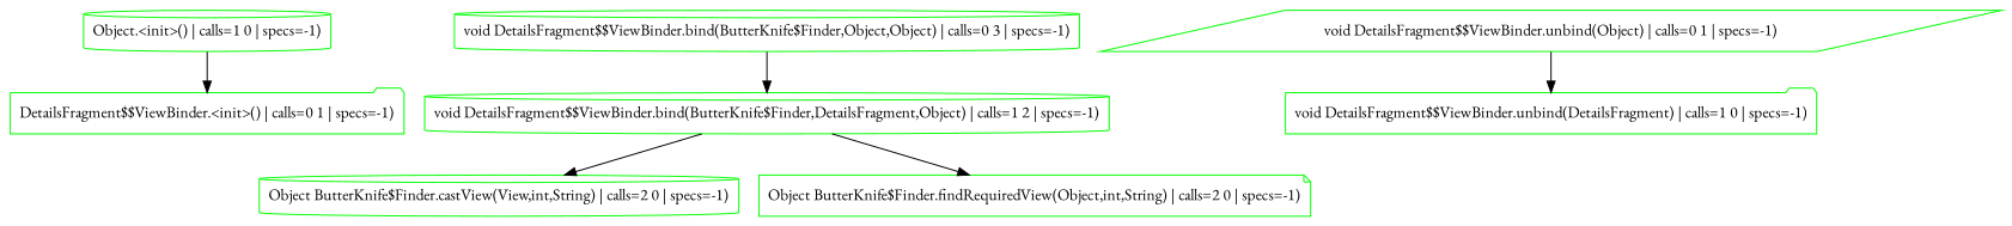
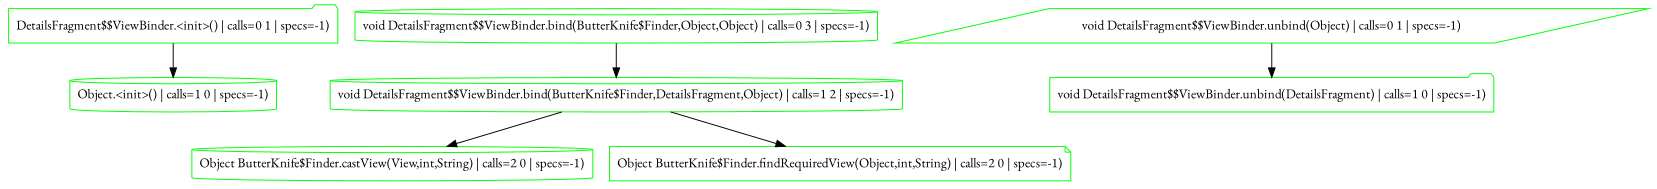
  digraph {
    fontname="EB Garamond"
    node [color=green shape=cylinder fontname="EB Garamond"]
    edge [fontname="EB Garamond"]
    n1 [label="DetailsFragment$$ViewBinder.<init>() | calls=0 1 | specs=-1)" shape=folder]
    n2 [label="Object.<init>() | calls=1 0 | specs=-1)"]
    n3 [label="void DetailsFragment$$ViewBinder.bind(ButterKnife$Finder,DetailsFragment,Object) | calls=1 2 | specs=-1)"]
    n4 [label="Object ButterKnife$Finder.castView(View,int,String) | calls=2 0 | specs=-1)"]
    n5 [label="Object ButterKnife$Finder.findRequiredView(Object,int,String) | calls=2 0 | specs=-1)" shape=note]
    n6 [label="void DetailsFragment$$ViewBinder.bind(ButterKnife$Finder,Object,Object) | calls=0 3 | specs=-1)"]
    n7 [label="void DetailsFragment$$ViewBinder.unbind(DetailsFragment) | calls=1 0 | specs=-1)" shape=folder]
    n8 [label="void DetailsFragment$$ViewBinder.unbind(Object) | calls=0 1 | specs=-1)" shape=parallelogram]
-   n2 -> n1
+   n1 -> n2
    n3 -> n4
    n3 -> n5
    n6 -> n3
    n8 -> n7
  }
